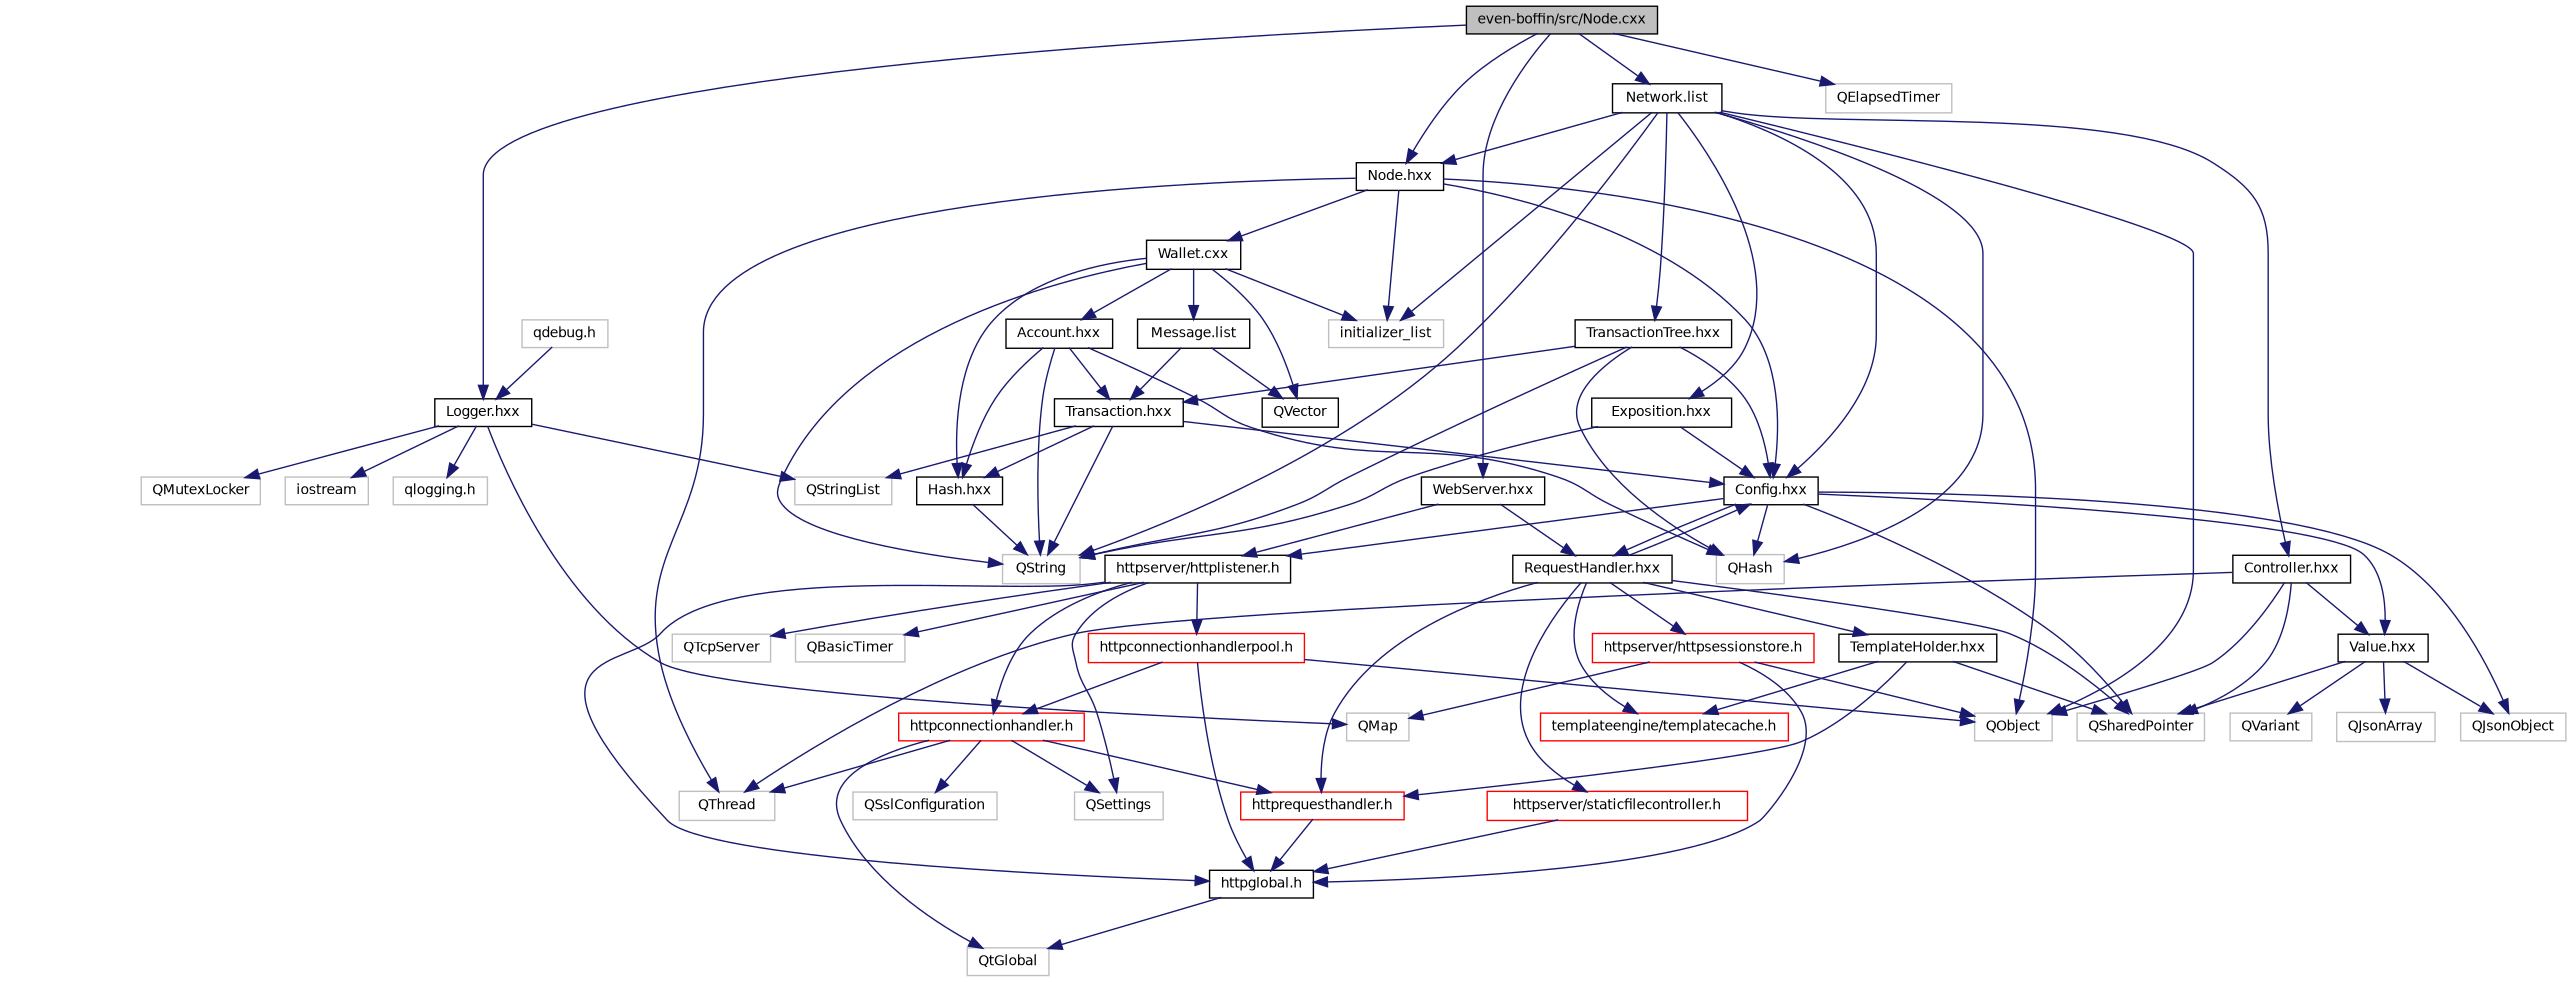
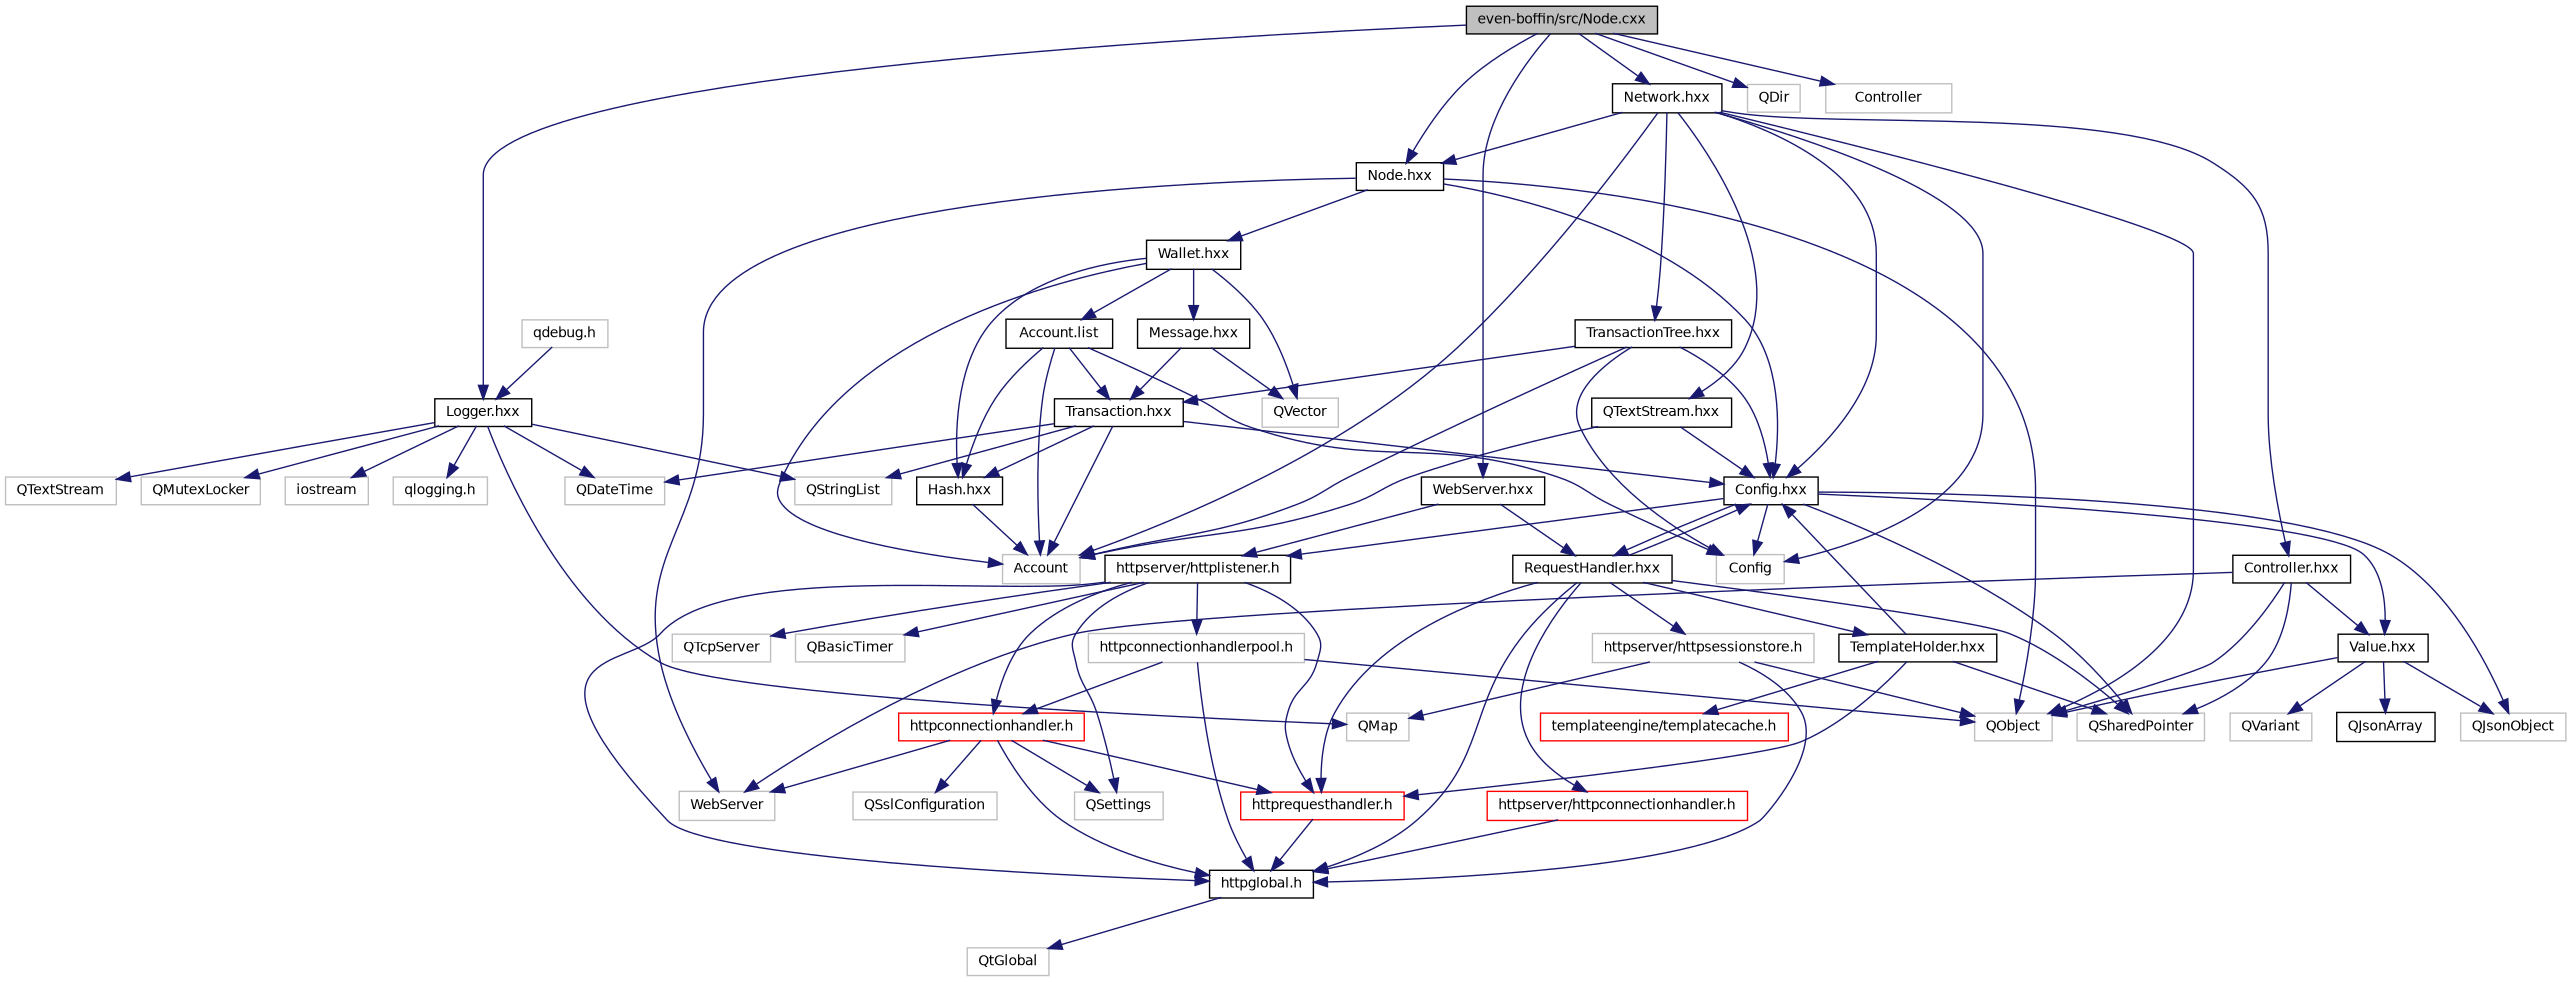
  digraph {
    node [color=grey75 fillcolor=white fontname=Helvetica fontsize=10 shape=record style=filled]
    edge [color=midnightblue fontname=Helvetica fontsize=10 labelfontname=Helvetica labelfontsize=10 style=solid]
    n1 [color=black fillcolor=grey75 fontcolor=black height=0.2 label="even-boffin/src/Node.cxx" width=0.4]
    n2 [color=black height=0.2 label="Logger.hxx" width=0.4]
    n3 [color=black height=0.2 label="Node.hxx" width=0.4]
    n4 [color=black height=0.2 label="WebServer.hxx" width=0.4]
-   n5 [color=black height=0.2 label="Network.list" width=0.4]
-   n7 [height=0.2 label=QElapsedTimer width=0.4]
+   n5 [color=black height=0.2 label="Network.hxx" width=0.4]
+   n6 [height=0.2 label=QDir width=0.4]
+   n7 [height=0.2 label=Controller width=0.4]
    n8 [height=0.2 label=iostream width=0.4]
    n9 [height=0.2 label="qlogging.h" width=0.4]
    n10 [height=0.2 label=QMap width=0.4]
    n11 [height=0.2 label=QStringList width=0.4]
+   n12 [height=0.2 label=QTextStream width=0.4]
    n13 [height=0.2 label=QMutexLocker width=0.4]
+   n14 [height=0.2 label=QDateTime width=0.4]
    n15 [color=black height=0.2 label="Config.hxx" width=0.4]
    n16 [height=0.2 label=QObject width=0.4]
-   n17 [height=0.2 label=QThread width=0.4]
-   n18 [color=black height=0.2 label="Wallet.cxx" width=0.4]
-   n19 [height=0.2 label=initializer_list width=0.4]
+   n17 [height=0.2 label=WebServer width=0.4]
+   n18 [color=black height=0.2 label="Wallet.hxx" width=0.4]
    n20 [color=black height=0.2 label="httpserver/httplistener.h" width=0.4]
    n21 [color=black height=0.2 label="RequestHandler.hxx" width=0.4]
-   n22 [height=0.2 label=QHash width=0.4]
-   n23 [height=0.2 label=QString width=0.4]
+   n22 [height=0.2 label=Config width=0.4]
+   n23 [height=0.2 label=Account width=0.4]
    n24 [color=black height=0.2 label="Controller.hxx" width=0.4]
    n25 [color=black height=0.2 label="TransactionTree.hxx" width=0.4]
-   n26 [color=black height=0.2 label="Exposition.hxx" width=0.4]
+   n26 [color=black height=0.2 label="QTextStream.hxx" width=0.4]
    n27 [height=0.2 label="qdebug.h" width=0.4]
    n28 [color=black height=0.2 label="Value.hxx" width=0.4]
    n29 [height=0.2 label=QJsonObject width=0.4]
    n30 [height=0.2 label=QSharedPointer width=0.4]
-   n31 [color=black height=0.2 label="Account.hxx" width=0.4]
+   n31 [color=black height=0.2 label="Account.list" width=0.4]
    n32 [color=black height=0.2 label="Hash.hxx" width=0.4]
-   n33 [color=black height=0.2 label="Message.list" width=0.4]
-   n34 [color=black height=0.2 label=QVector width=0.4]
+   n33 [color=black height=0.2 label="Message.hxx" width=0.4]
+   n34 [height=0.2 label=QVector width=0.4]
    n35 [height=0.2 label=QVariant width=0.4]
-   n36 [height=0.2 label=QJsonArray width=0.4]
+   n36 [color=black height=0.2 label=QJsonArray width=0.4]
    n37 [height=0.2 label=QTcpServer width=0.4]
    n38 [height=0.2 label=QSettings width=0.4]
    n39 [height=0.2 label=QBasicTimer width=0.4]
    n40 [color=black height=0.2 label="httpglobal.h" width=0.4]
    n41 [color=red height=0.2 label="httpconnectionhandler.h" width=0.4]
    n42 [color=red height=0.2 label="httprequesthandler.h" width=0.4]
-   n43 [color=red height=0.2 label="httpconnectionhandlerpool.h" width=0.4]
+   n43 [height=0.2 label="httpconnectionhandlerpool.h" width=0.4]
    n44 [color=black height=0.2 label="TemplateHolder.hxx" width=0.4]
    n45 [color=red height=0.2 label="templateengine/templatecache.h" width=0.4]
-   n46 [color=red height=0.2 label="httpserver/httpsessionstore.h" width=0.4]
-   n47 [color=red height=0.2 label="httpserver/staticfilecontroller.h" width=0.4]
+   n46 [height=0.2 label="httpserver/httpsessionstore.h" width=0.4]
+   n47 [color=red height=0.2 label="httpserver/httpconnectionhandler.h" width=0.4]
    n48 [height=0.2 label=QtGlobal width=0.4]
    n49 [height=0.2 label=QSslConfiguration width=0.4]
    n50 [color=black height=0.2 label="Transaction.hxx" width=0.4]
    n1 -> n2
    n1 -> n3
    n1 -> n4
    n1 -> n5
+   n1 -> n6
    n1 -> n7
    n2 -> n8
    n2 -> n9
    n2 -> n10
    n2 -> n11
+   n2 -> n12
    n2 -> n13
+   n2 -> n14
    n3 -> n15
    n3 -> n16
    n3 -> n17
    n3 -> n18
-   n3 -> n19
    n4 -> n20
    n4 -> n21
    n5 -> n3
    n5 -> n15
    n5 -> n16
-   n5 -> n19
    n5 -> n22
    n5 -> n23
    n5 -> n24
    n5 -> n25
    n5 -> n26
    n15 -> n20
    n15 -> n21
    n15 -> n22
    n15 -> n28
    n15 -> n29
    n15 -> n30
-   n18 -> n19
    n18 -> n23
    n18 -> n31
    n18 -> n32
    n18 -> n33
    n18 -> n34
    n20 -> n37
    n20 -> n38
    n20 -> n39
    n20 -> n40
    n20 -> n41
+   n20 -> n42
    n20 -> n43
    n21 -> n15
    n21 -> n30
    n21 -> n42
    n21 -> n44
-   n21 -> n45
+   n21 -> n40
    n21 -> n46
    n21 -> n47
    n24 -> n16
    n24 -> n17
    n24 -> n28
    n24 -> n30
    n25 -> n15
    n25 -> n22
    n25 -> n23
    n25 -> n50
    n26 -> n15
    n26 -> n23
    n27 -> n2
-   n28 -> n30
+   n28 -> n16
    n28 -> n29
    n28 -> n35
    n28 -> n36
    n31 -> n22
    n31 -> n23
    n31 -> n32
    n31 -> n50
    n32 -> n23
    n33 -> n34
    n33 -> n50
    n40 -> n48
    n41 -> n17
    n41 -> n38
-   n41 -> n48
+   n41 -> n40
    n41 -> n42
    n41 -> n49
    n42 -> n40
    n43 -> n16
    n43 -> n40
    n43 -> n41
+   n44 -> n15
    n44 -> n30
    n44 -> n42
    n44 -> n45
    n46 -> n10
    n46 -> n16
    n46 -> n40
    n47 -> n40
    n50 -> n11
+   n50 -> n14
    n50 -> n15
    n50 -> n23
    n50 -> n32
  }
